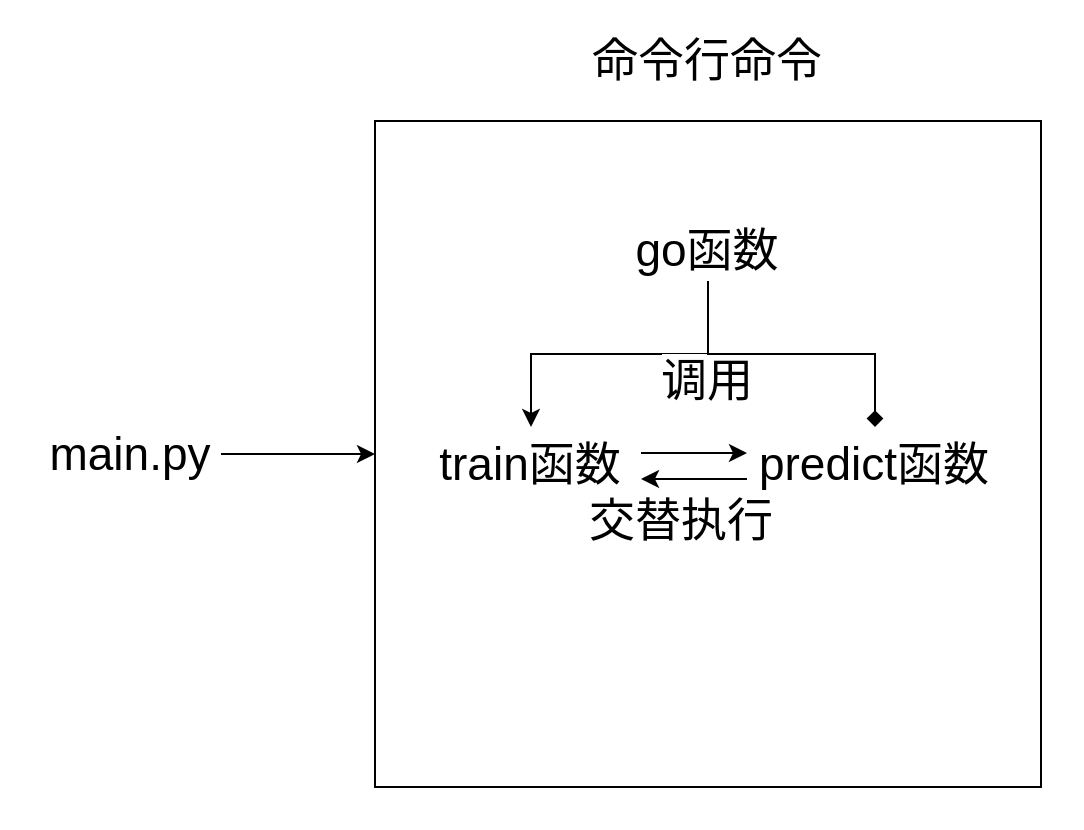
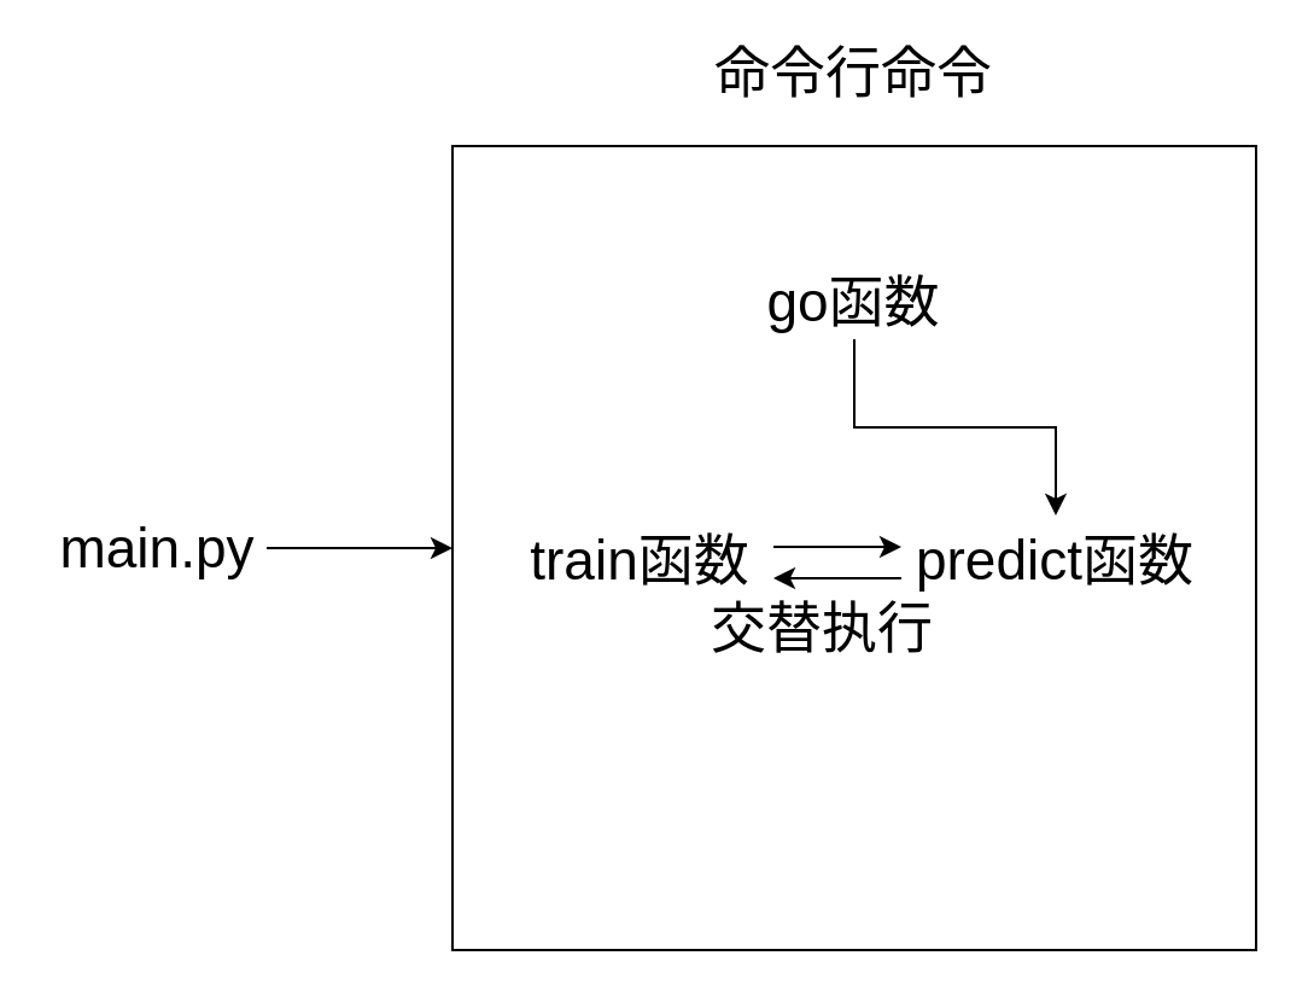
  <mxCell id="0" />
  <mxCell id="1" parent="0" />
  <mxCell id="2" value="" style="whiteSpace=wrap;html=1;aspect=fixed;" vertex="1" parent="1"><mxGeometry x="187" y="60" width="333" height="333" as="geometry" /></mxCell>
  <mxCell id="3" value="命令行命令" style="text;html=1;strokeColor=none;fillColor=none;align=center;verticalAlign=middle;whiteSpace=wrap;rounded=0;fontSize=23;" vertex="1" parent="1"><mxGeometry x="290" y="20" width="127" height="20" as="geometry" /></mxCell>
  <mxCell id="4" value="" style="edgeStyle=orthogonalEdgeStyle;rounded=0;orthogonalLoop=1;jettySize=auto;html=1;fontSize=23;" edge="1" parent="1" source="5" target="2"><mxGeometry relative="1" as="geometry" /></mxCell>
  <mxCell id="5" value="main.py" style="text;html=1;strokeColor=none;fillColor=none;align=center;verticalAlign=middle;whiteSpace=wrap;rounded=0;fontSize=23;" vertex="1" parent="1"><mxGeometry x="20" y="213" width="90" height="27" as="geometry" /></mxCell>
- <mxCell id="6" style="edgeStyle=orthogonalEdgeStyle;rounded=0;orthogonalLoop=1;jettySize=auto;html=1;exitX=0.5;exitY=1;exitDx=0;exitDy=0;fontSize=23;" edge="1" parent="1" source="9" target="11"><mxGeometry relative="1" as="geometry" /></mxCell>
- <mxCell id="7" value="调用" style="text;html=1;resizable=0;points=[];align=center;verticalAlign=middle;labelBackgroundColor=#ffffff;fontSize=23;" vertex="1" connectable="0" parent="6"><mxGeometry x="-0.543" y="-15" relative="1" as="geometry"><mxPoint x="-0.5" y="28" as="offset" /></mxGeometry></mxCell>
- <mxCell id="8" style="edgeStyle=orthogonalEdgeStyle;rounded=0;orthogonalLoop=1;jettySize=auto;html=1;exitX=0.5;exitY=1;exitDx=0;exitDy=0;fontSize=23;endArrow=diamond;" edge="1" parent="1" source="9" target="13"><mxGeometry relative="1" as="geometry" /></mxCell>
+ <mxCell id="8" style="edgeStyle=orthogonalEdgeStyle;rounded=0;orthogonalLoop=1;jettySize=auto;html=1;exitX=0.5;exitY=1;exitDx=0;exitDy=0;fontSize=23;" edge="1" parent="1" source="9" target="13"><mxGeometry relative="1" as="geometry" /></mxCell>
  <mxCell id="9" value="go函数" style="text;html=1;strokeColor=none;fillColor=none;align=center;verticalAlign=middle;whiteSpace=wrap;rounded=0;fontSize=23;" vertex="1" parent="1"><mxGeometry x="300" y="110" width="107" height="30" as="geometry" /></mxCell>
  <mxCell id="10" value="" style="edgeStyle=orthogonalEdgeStyle;rounded=0;orthogonalLoop=1;jettySize=auto;html=1;fontSize=23;" edge="1" parent="1"><mxGeometry relative="1" as="geometry"><mxPoint x="320" y="226" as="sourcePoint" /><mxPoint x="373" y="226" as="targetPoint" /><Array as="points"><mxPoint x="350" y="226" /><mxPoint x="350" y="226" /></Array></mxGeometry></mxCell>
  <mxCell id="11" value="train函数" style="text;html=1;strokeColor=none;fillColor=none;align=center;verticalAlign=middle;whiteSpace=wrap;rounded=0;fontSize=23;" vertex="1" parent="1"><mxGeometry x="210" y="213" width="110" height="37" as="geometry" /></mxCell>
  <mxCell id="12" value="" style="edgeStyle=orthogonalEdgeStyle;rounded=0;orthogonalLoop=1;jettySize=auto;html=1;fontSize=23;" edge="1" parent="1"><mxGeometry relative="1" as="geometry"><mxPoint x="373" y="239" as="sourcePoint" /><mxPoint x="320" y="239" as="targetPoint" /><Array as="points"><mxPoint x="350" y="239" /><mxPoint x="350" y="239" /></Array></mxGeometry></mxCell>
  <mxCell id="13" value="predict函数" style="text;html=1;strokeColor=none;fillColor=none;align=center;verticalAlign=middle;whiteSpace=wrap;rounded=0;fontSize=23;" vertex="1" parent="1"><mxGeometry x="373" y="213" width="128" height="37" as="geometry" /></mxCell>
  <mxCell id="14" value="交替执行" style="text;html=1;resizable=0;points=[];align=center;verticalAlign=middle;labelBackgroundColor=#ffffff;fontSize=23;" vertex="1" connectable="0" parent="1"><mxGeometry x="340" y="231.5" as="geometry"><mxPoint x="-0.5" y="28" as="offset" /></mxGeometry></mxCell>
